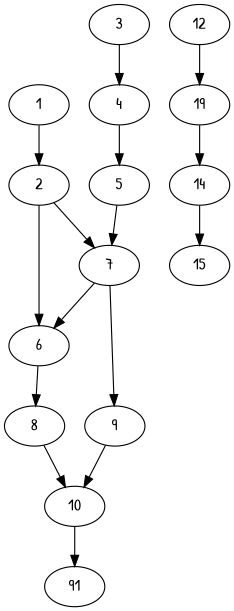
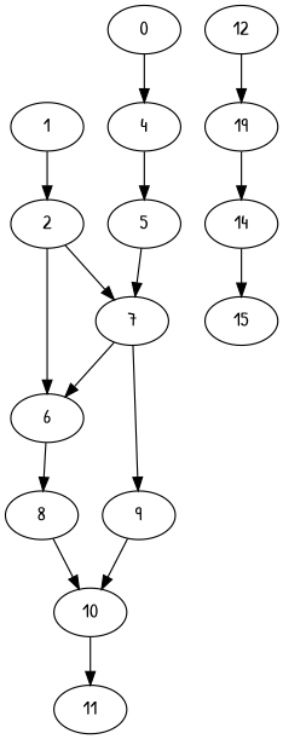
  strict digraph {
    fontname="Patrick Hand"
    node [G_CellType=PinCell G_NodeType=OUT G_VisualX=0.75 G_VisualY=2 fontname="Patrick Hand"]
    edge [fontname="Patrick Hand"]
    1 [G_CellType=FuncCell G_Name=IO1 G_NodeType=IO G_VisualY=3]
    2 [G_Name="IO1.outPinA" G_VisualX=1.5 G_VisualY=3]
    6 [G_CellType=RouteCell G_Name=MUX1 G_NodeType=MUX G_VisualX=2.5 G_VisualY=3]
    7 [G_CellType=RouteCell G_Name=MUX2 G_NodeType=MUX G_VisualX=2.5 G_VisualY=1]
    8 [G_Name="Gate1.inPinA" G_NodeType=IN G_VisualX=3 G_VisualY=3]
    9 [G_Name="Gate1.inPinB" G_NodeType=IN G_VisualX=3 G_VisualY=1]
-   3 [G_Name="IO2.inPinA" G_NodeType=IN G_VisualX=0 G_VisualY=1]
+   3 [G_Name="IO2.inPinA" G_NodeType=IN G_VisualX=0 G_VisualY=1 label=0]
    4 [G_CellType=FuncCell G_Name=IO2 G_NodeType=IO G_VisualY=1]
    5 [G_Name="IO2.outPinA" G_VisualX=1.5 G_VisualY=1]
    10 [G_CellType=FuncCell G_Name=Gate1 G_NodeType=GATE G_VisualX=3.75]
-   11 [G_Name="Gate1.outPinA" G_VisualX=4.5 label=91]
+   11 [G_Name="Gate1.outPinA" G_VisualX=4.5]
    12 [G_CellType=RouteCell G_Name=REG1 G_NodeType=REG G_VisualX=5.5]
    n13 [G_Name="IO3.inPinA" G_NodeType=IN G_VisualX=6 label=19]
    14 [G_CellType=FuncCell G_Name=IO3 G_NodeType=IO G_VisualX=6.75]
    15 [G_Name="IO3.outPinA" G_VisualX=7.5]
    1 -> 2
    2 -> 6
    2 -> 7
    6 -> 8
    7 -> 6
    7 -> 9
    8 -> 10
    9 -> 10
    3 -> 4
    4 -> 5
    5 -> 7
    10 -> 11
    12 -> n13
    n13 -> 14
    14 -> 15
  }
